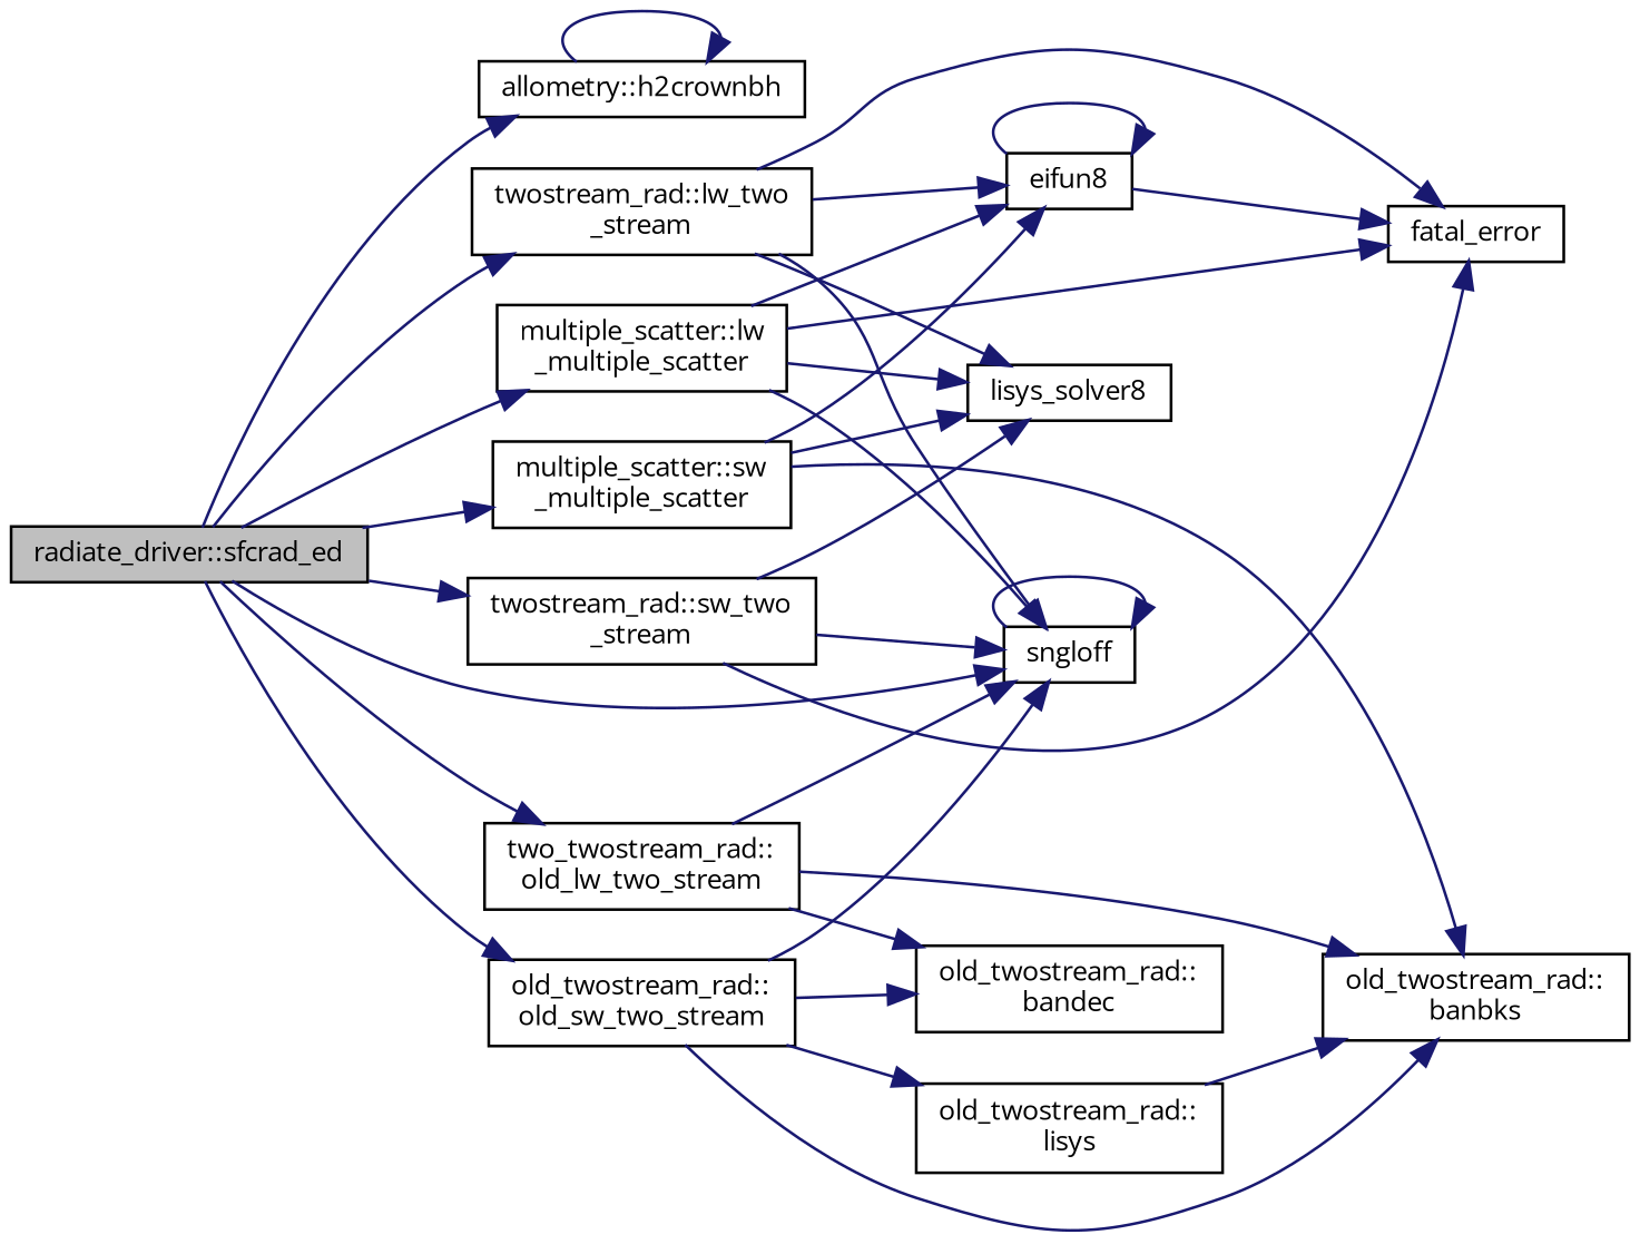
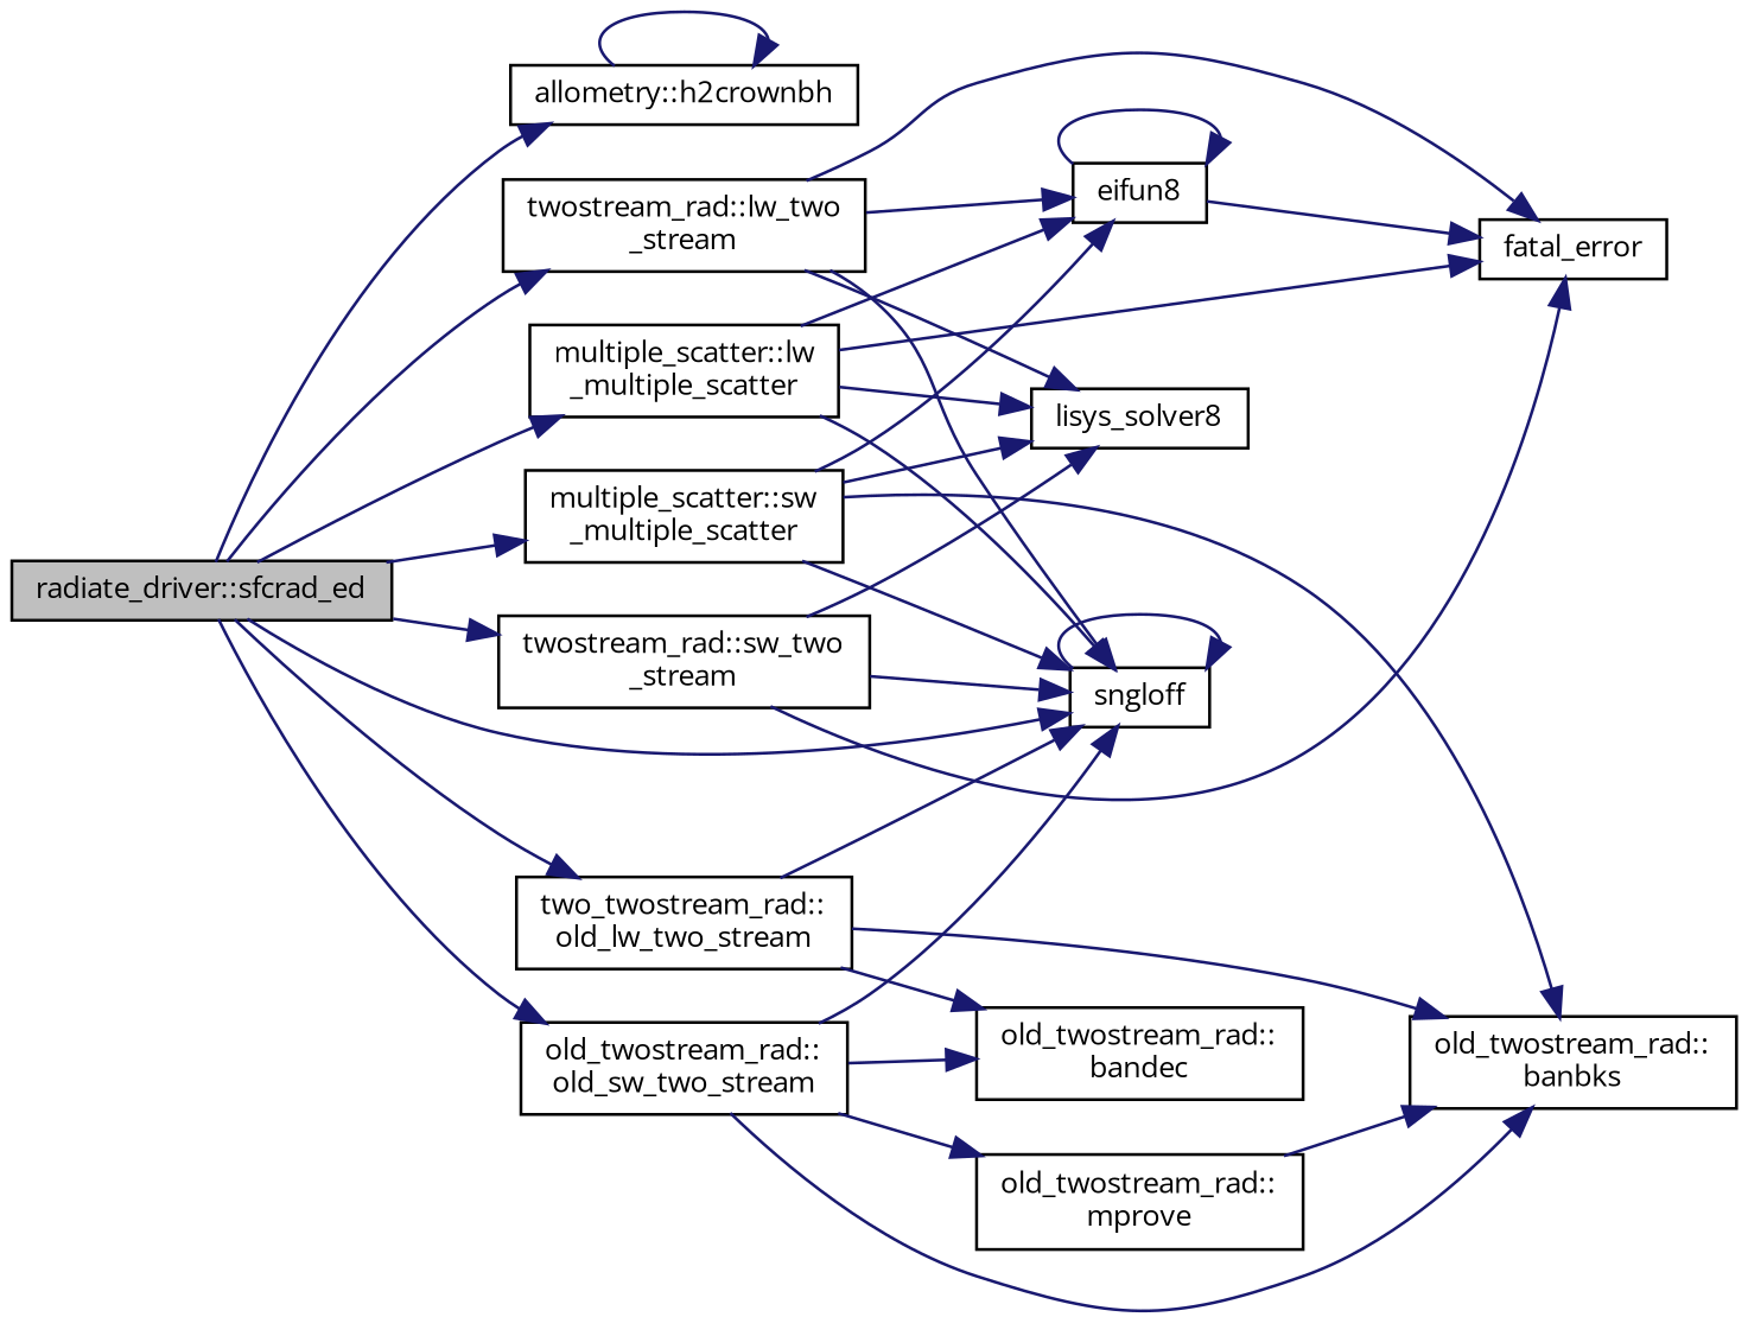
  digraph {
    fontname="Open Sans"
    rankdir=LR
    node [color=black fillcolor=white fontname="Open Sans" fontsize=10 shape=record style=filled]
    edge [color=midnightblue fontname="Open Sans" fontsize=10 labelfontname=Helvetica labelfontsize=10 style=solid]
    n1 [fillcolor=grey75 fontcolor=black height=0.2 label="radiate_driver::sfcrad_ed" width=0.4]
    n2 [height=0.2 label="allometry::h2crownbh" width=0.4]
    n3 [height=0.2 label="multiple_scatter::lw\l_multiple_scatter" width=0.4]
    n4 [height=0.2 label=sngloff width=0.4]
    n5 [height=0.2 label="twostream_rad::lw_two\l_stream" width=0.4]
    n6 [height=0.2 label="two_twostream_rad::\lold_lw_two_stream" width=0.4]
    n7 [height=0.2 label="old_twostream_rad::\lold_sw_two_stream" width=0.4]
    n8 [height=0.2 label="multiple_scatter::sw\l_multiple_scatter" width=0.4]
    n9 [height=0.2 label="twostream_rad::sw_two\l_stream" width=0.4]
    n10 [height=0.2 label=eifun8 width=0.4]
    n11 [height=0.2 label=fatal_error width=0.4]
    n12 [height=0.2 label=lisys_solver8 width=0.4]
    n13 [height=0.2 label="old_twostream_rad::\lbanbks" width=0.4]
    n14 [height=0.2 label="old_twostream_rad::\lbandec" width=0.4]
-   n15 [height=0.2 label="old_twostream_rad::\llisys" width=0.4]
+   n15 [height=0.2 label="old_twostream_rad::\lmprove" width=0.4]
    n1 -> n2
    n1 -> n3
    n1 -> n4
    n1 -> n5
    n1 -> n6
    n1 -> n7
    n1 -> n8
    n1 -> n9
    n2 -> n2
    n3 -> n4
    n3 -> n10
    n3 -> n11
    n3 -> n12
    n4 -> n4
    n5 -> n4
    n5 -> n10
    n5 -> n11
    n5 -> n12
    n6 -> n4
    n6 -> n13
    n6 -> n14
    n7 -> n4
    n7 -> n13
    n7 -> n14
    n7 -> n15
+   n8 -> n4
    n8 -> n10
    n8 -> n12
    n8 -> n13
    n9 -> n4
    n9 -> n11
    n9 -> n12
    n10 -> n10
    n10 -> n11
    n15 -> n13
  }
